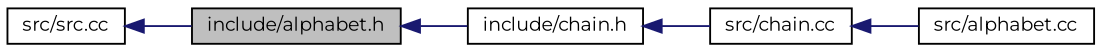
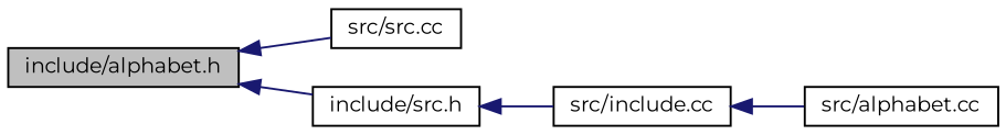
  digraph {
    fontname=Montserrat
    rankdir=LR
    node [color=black fillcolor=white fontname=Montserrat fontsize=10 shape=record style=filled]
    edge [color=midnightblue dir=back fontname=Montserrat fontsize=10 labelfontname=Helvetica labelfontsize=10 style=solid]
    n1 [fillcolor=grey75 fontcolor=black height=0.2 label="include/alphabet.h" width=0.4]
    n2 [height=0.2 label="src/src.cc" width=0.4]
-   n3 [height=0.2 label="include/chain.h" width=0.4]
-   n4 [height=0.2 label="src/chain.cc" width=0.4]
+   n3 [height=0.2 label="include/src.h" width=0.4]
+   n4 [height=0.2 label="src/include.cc" width=0.4]
    n5 [height=0.2 label="src/alphabet.cc" width=0.4]
-   n2 -> n1
+   n1 -> n2
    n1 -> n3
    n3 -> n4
    n4 -> n5
  }
